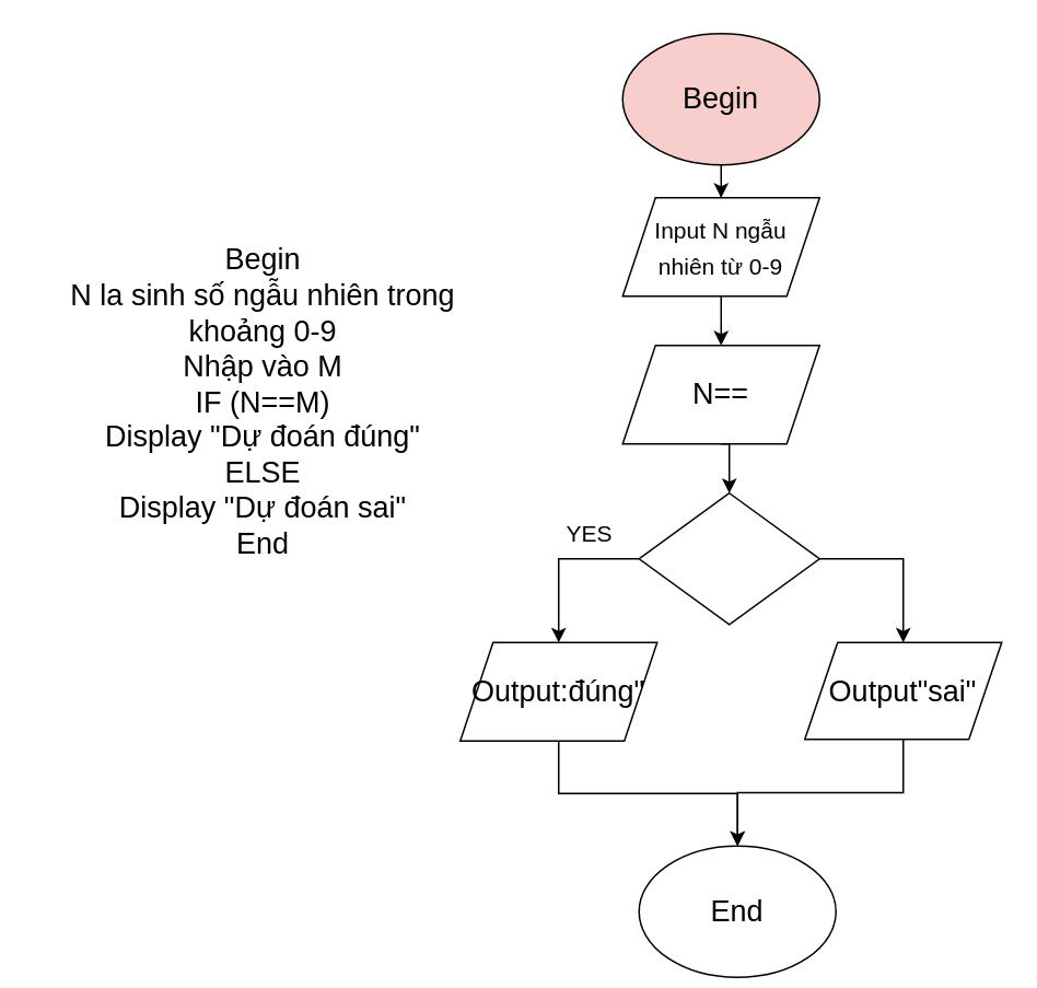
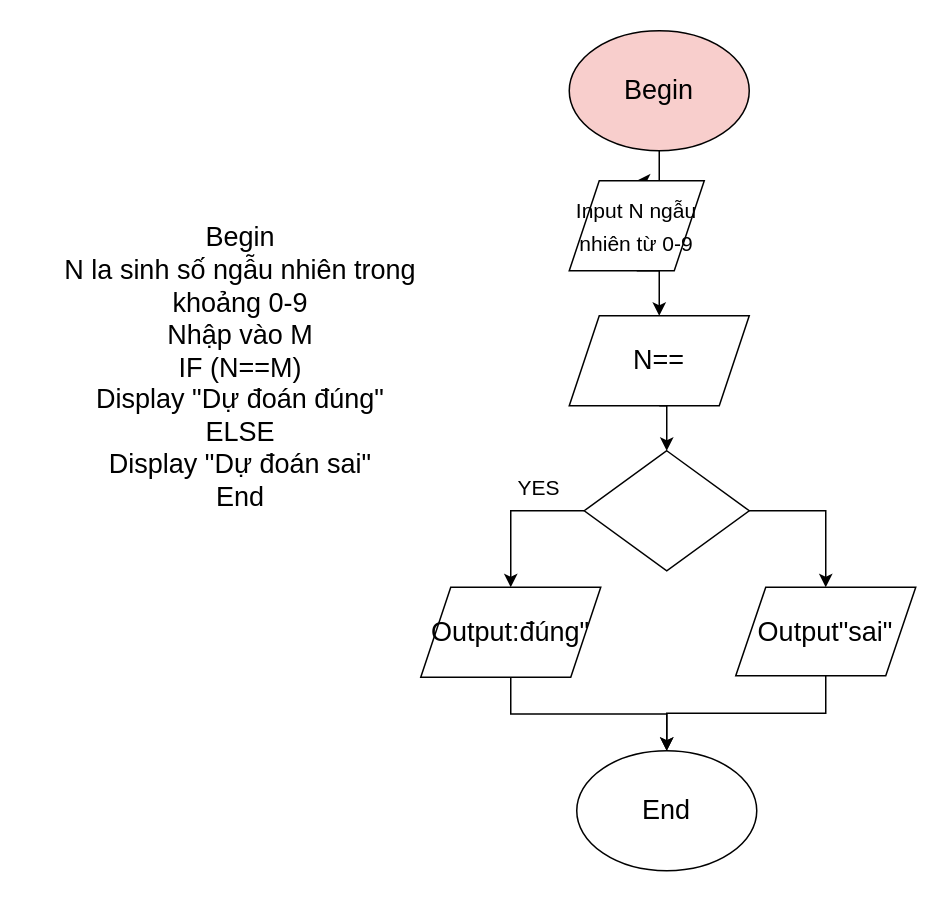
  <mxCell id="0" />
  <mxCell id="1" parent="0" />
  <mxCell id="2" value="&lt;font style=&quot;font-size: 18px;&quot;&gt;Begin&lt;br&gt;N la sinh số ngẫu nhiên trong khoảng 0-9&lt;br&gt;Nhập vào M&lt;br&gt;IF (N==M)&lt;br&gt;Display &quot;Dự đoán đúng&quot;&lt;br&gt;ELSE&lt;br&gt;Display &quot;Dự đoán sai&quot;&lt;br&gt;End&lt;/font&gt;" style="text;html=1;strokeColor=none;fillColor=none;align=center;verticalAlign=middle;whiteSpace=wrap;rounded=0;" vertex="1" parent="1"><mxGeometry y="20" width="280" height="450" as="geometry" x="20" /></mxCell>
  <mxCell id="3" value="" style="edgeStyle=orthogonalEdgeStyle;rounded=0;orthogonalLoop=1;jettySize=auto;html=1;fontSize=18;" edge="1" parent="1" source="4" target="14"><mxGeometry relative="1" as="geometry" /></mxCell>
  <mxCell id="4" value="Begin" style="ellipse;whiteSpace=wrap;html=1;fontSize=18;fillColor=#f8cecc;" vertex="1" parent="1"><mxGeometry x="379" y="20" width="120" height="80" as="geometry" /></mxCell>
  <mxCell id="5" style="edgeStyle=orthogonalEdgeStyle;rounded=0;orthogonalLoop=1;jettySize=auto;html=1;exitX=0.5;exitY=1;exitDx=0;exitDy=0;entryX=0.5;entryY=0;entryDx=0;entryDy=0;fontSize=18;" edge="1" parent="1" source="6" target="9"><mxGeometry relative="1" as="geometry" /></mxCell>
  <mxCell id="6" value="N==" style="shape=parallelogram;perimeter=parallelogramPerimeter;whiteSpace=wrap;html=1;fixedSize=1;fontSize=18;" vertex="1" parent="1"><mxGeometry x="379" y="210" width="120" height="60" as="geometry" /></mxCell>
  <mxCell id="7" style="edgeStyle=orthogonalEdgeStyle;rounded=0;orthogonalLoop=1;jettySize=auto;html=1;exitX=1;exitY=0.5;exitDx=0;exitDy=0;entryX=0.5;entryY=0;entryDx=0;entryDy=0;fontSize=18;" edge="1" parent="1" source="9" target="11"><mxGeometry relative="1" as="geometry" /></mxCell>
  <mxCell id="8" style="edgeStyle=orthogonalEdgeStyle;rounded=0;orthogonalLoop=1;jettySize=auto;html=1;exitX=0;exitY=0.5;exitDx=0;exitDy=0;entryX=0.5;entryY=0;entryDx=0;entryDy=0;fontSize=18;" edge="1" parent="1" source="9" target="16"><mxGeometry relative="1" as="geometry" /></mxCell>
  <mxCell id="9" value="" style="rhombus;whiteSpace=wrap;html=1;fontSize=18;" vertex="1" parent="1"><mxGeometry x="389" y="300" width="110" height="80" as="geometry" /></mxCell>
  <mxCell id="10" style="edgeStyle=orthogonalEdgeStyle;rounded=0;orthogonalLoop=1;jettySize=auto;html=1;exitX=0.5;exitY=1;exitDx=0;exitDy=0;fontSize=18;" edge="1" parent="1" source="11" target="12"><mxGeometry relative="1" as="geometry" /></mxCell>
  <mxCell id="11" value="Output&quot;sai&quot;" style="shape=parallelogram;perimeter=parallelogramPerimeter;whiteSpace=wrap;html=1;fixedSize=1;fontSize=18;" vertex="1" parent="1"><mxGeometry x="490" y="391" width="120" height="59" as="geometry" /></mxCell>
- <mxCell id="12" value="End" style="ellipse;whiteSpace=wrap;html=1;fontSize=18;" vertex="1" parent="1"><mxGeometry x="389" y="515" width="120" height="80" as="geometry" /></mxCell>
+ <mxCell id="12" value="End" style="ellipse;whiteSpace=wrap;html=1;fontSize=18;" vertex="1" parent="1"><mxGeometry x="384" y="500" width="120" height="80" as="geometry" /></mxCell>
  <mxCell id="13" style="edgeStyle=orthogonalEdgeStyle;rounded=0;orthogonalLoop=1;jettySize=auto;html=1;exitX=0.5;exitY=1;exitDx=0;exitDy=0;entryX=0.5;entryY=0;entryDx=0;entryDy=0;fontSize=18;" edge="1" parent="1" source="14" target="6"><mxGeometry relative="1" as="geometry" /></mxCell>
- <mxCell id="14" value="&lt;font style=&quot;font-size: 14px;&quot;&gt;Input N ngẫu nhiên từ 0-9&lt;/font&gt;" style="shape=parallelogram;perimeter=parallelogramPerimeter;whiteSpace=wrap;html=1;fixedSize=1;fontSize=18;" vertex="1" parent="1"><mxGeometry x="379" y="120" width="120" height="60" as="geometry" /></mxCell>
+ <mxCell id="14" value="&lt;font style=&quot;font-size: 14px;&quot;&gt;Input N ngẫu nhiên từ 0-9&lt;/font&gt;" style="shape=parallelogram;perimeter=parallelogramPerimeter;whiteSpace=wrap;html=1;fixedSize=1;fontSize=18;" vertex="1" parent="1"><mxGeometry x="379" y="120" width="90" height="60" as="geometry" /></mxCell>
  <mxCell id="15" style="edgeStyle=orthogonalEdgeStyle;rounded=0;orthogonalLoop=1;jettySize=auto;html=1;exitX=0.5;exitY=1;exitDx=0;exitDy=0;fontSize=18;" edge="1" parent="1" source="16" target="12"><mxGeometry relative="1" as="geometry" /></mxCell>
  <mxCell id="16" value="Output:đúng&quot;" style="shape=parallelogram;perimeter=parallelogramPerimeter;whiteSpace=wrap;html=1;fixedSize=1;fontSize=18;" vertex="1" parent="1"><mxGeometry x="280" y="391" width="120" height="60" as="geometry" /></mxCell>
  <mxCell id="17" value="YES" style="text;html=1;strokeColor=none;fillColor=none;align=center;verticalAlign=middle;whiteSpace=wrap;rounded=0;fontSize=14;" vertex="1" parent="1"><mxGeometry x="329" y="310" width="60" height="30" as="geometry" /></mxCell>
